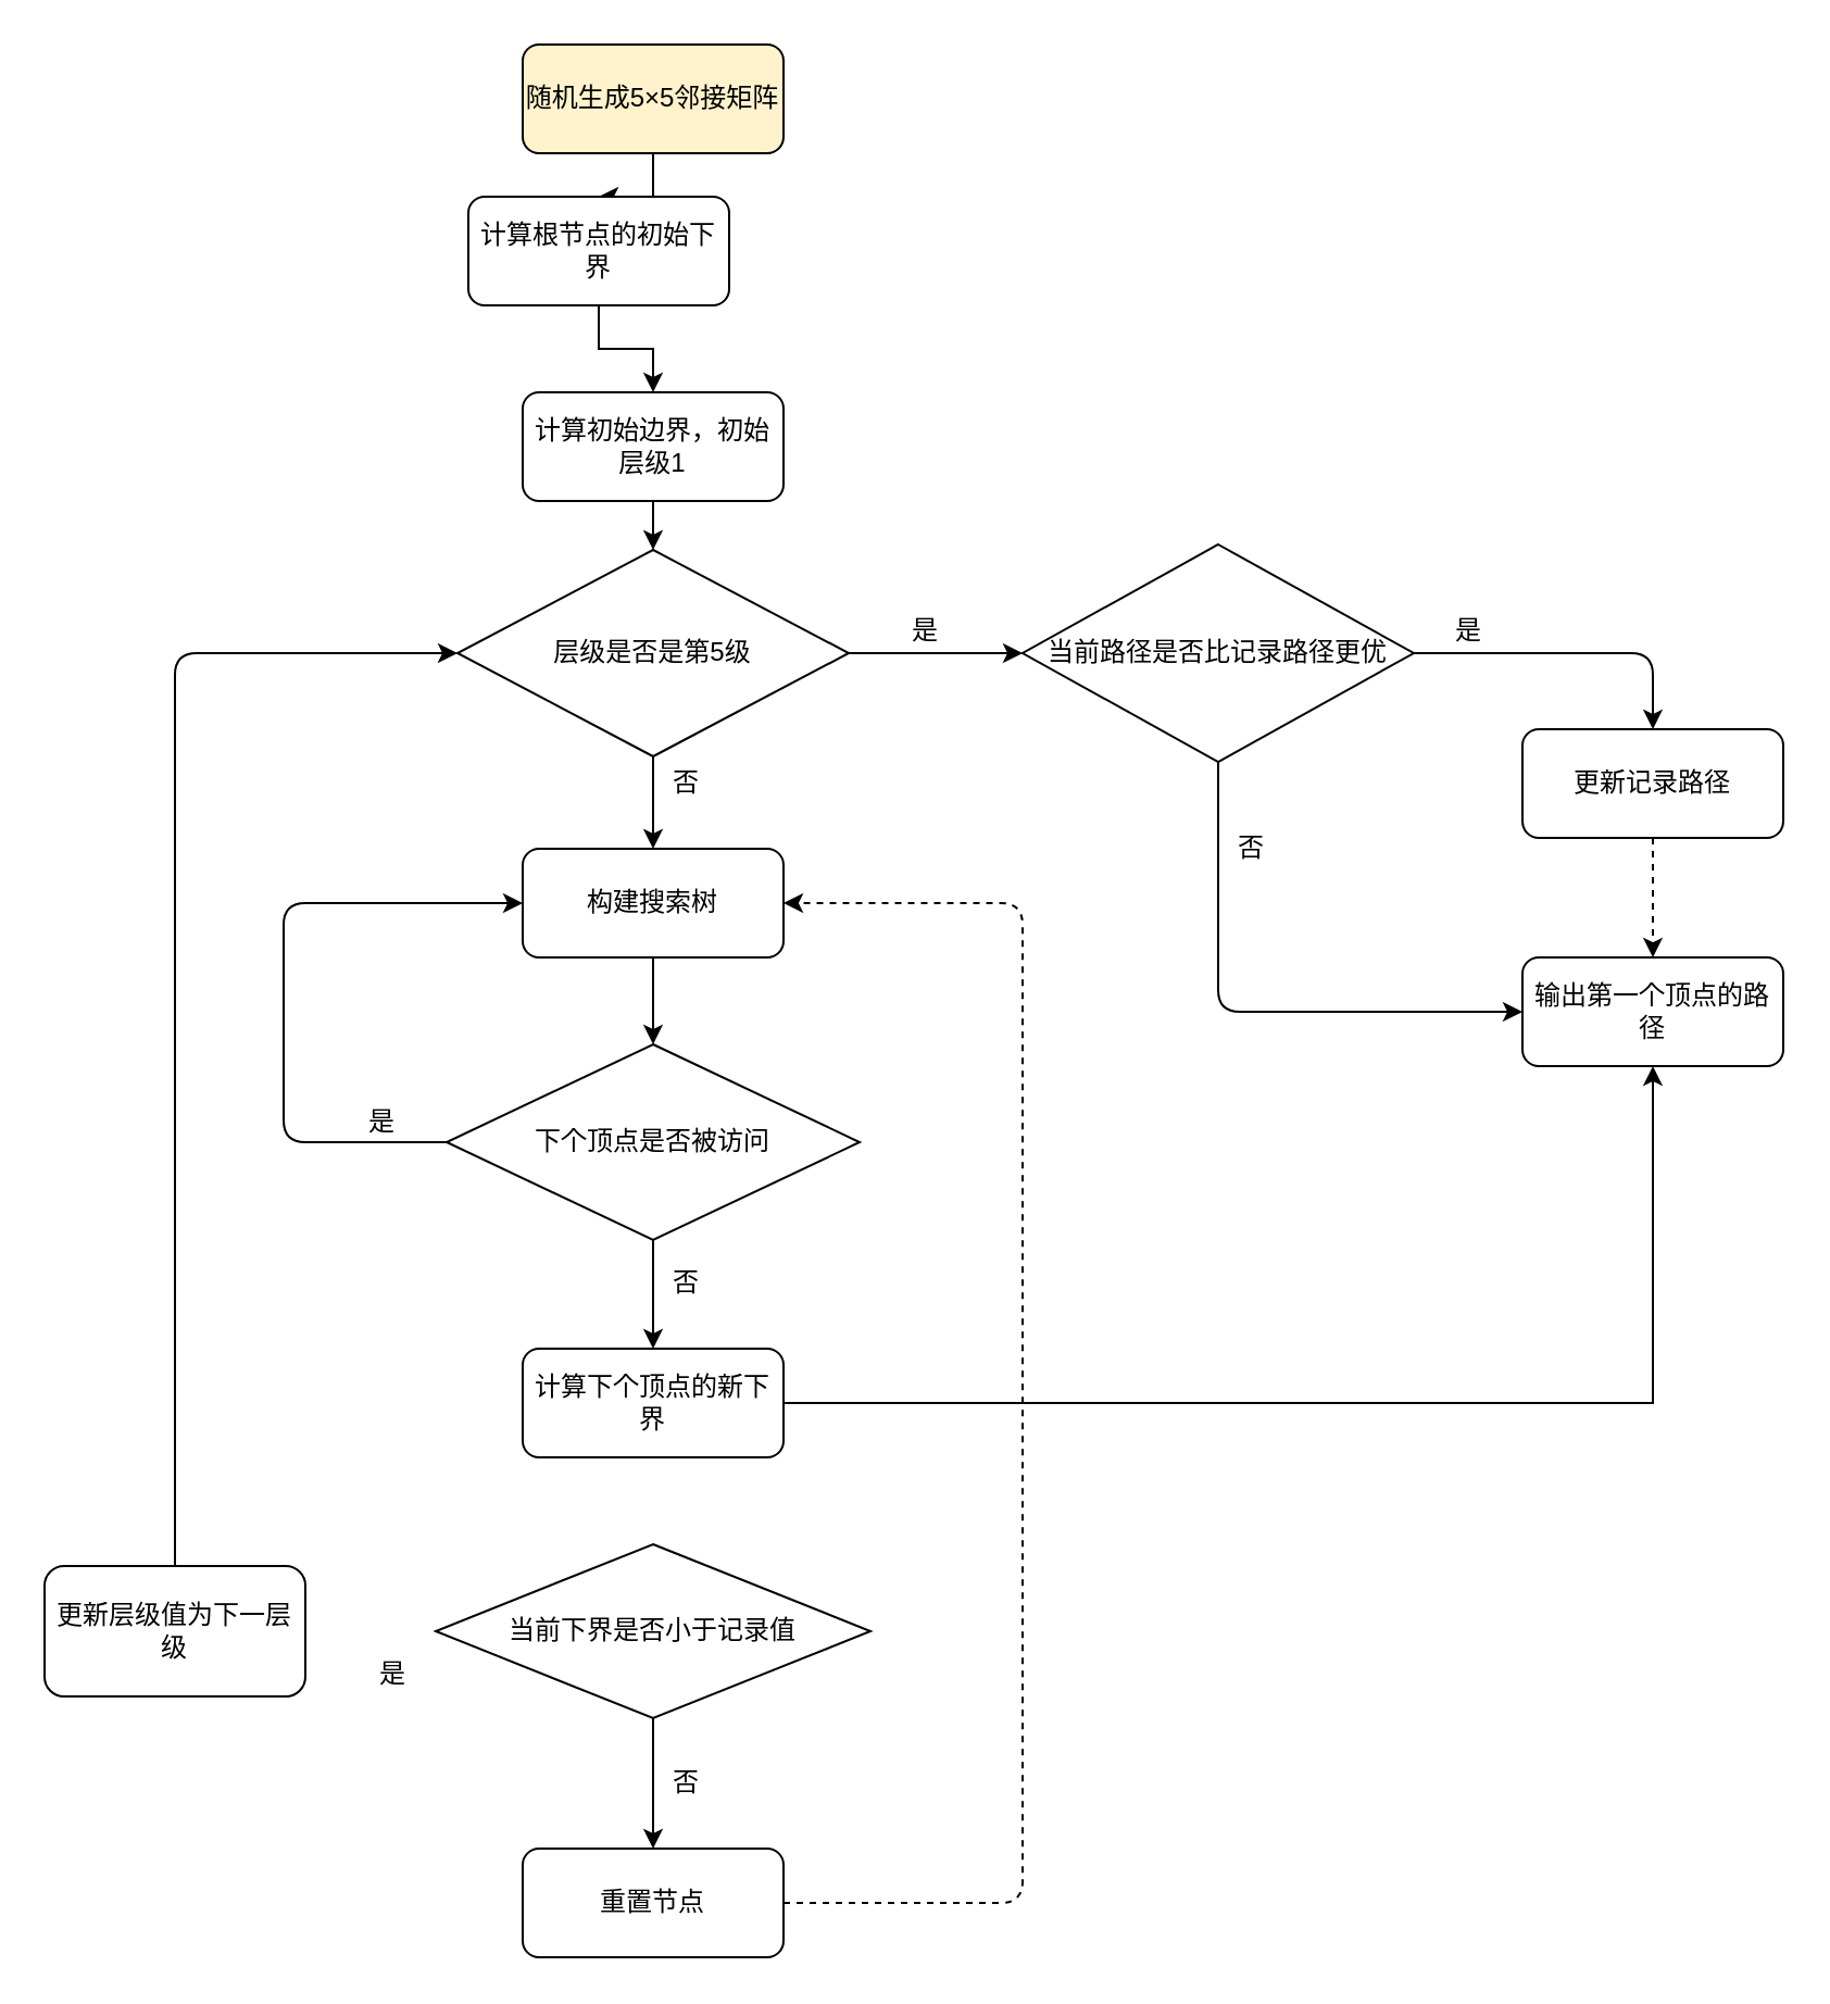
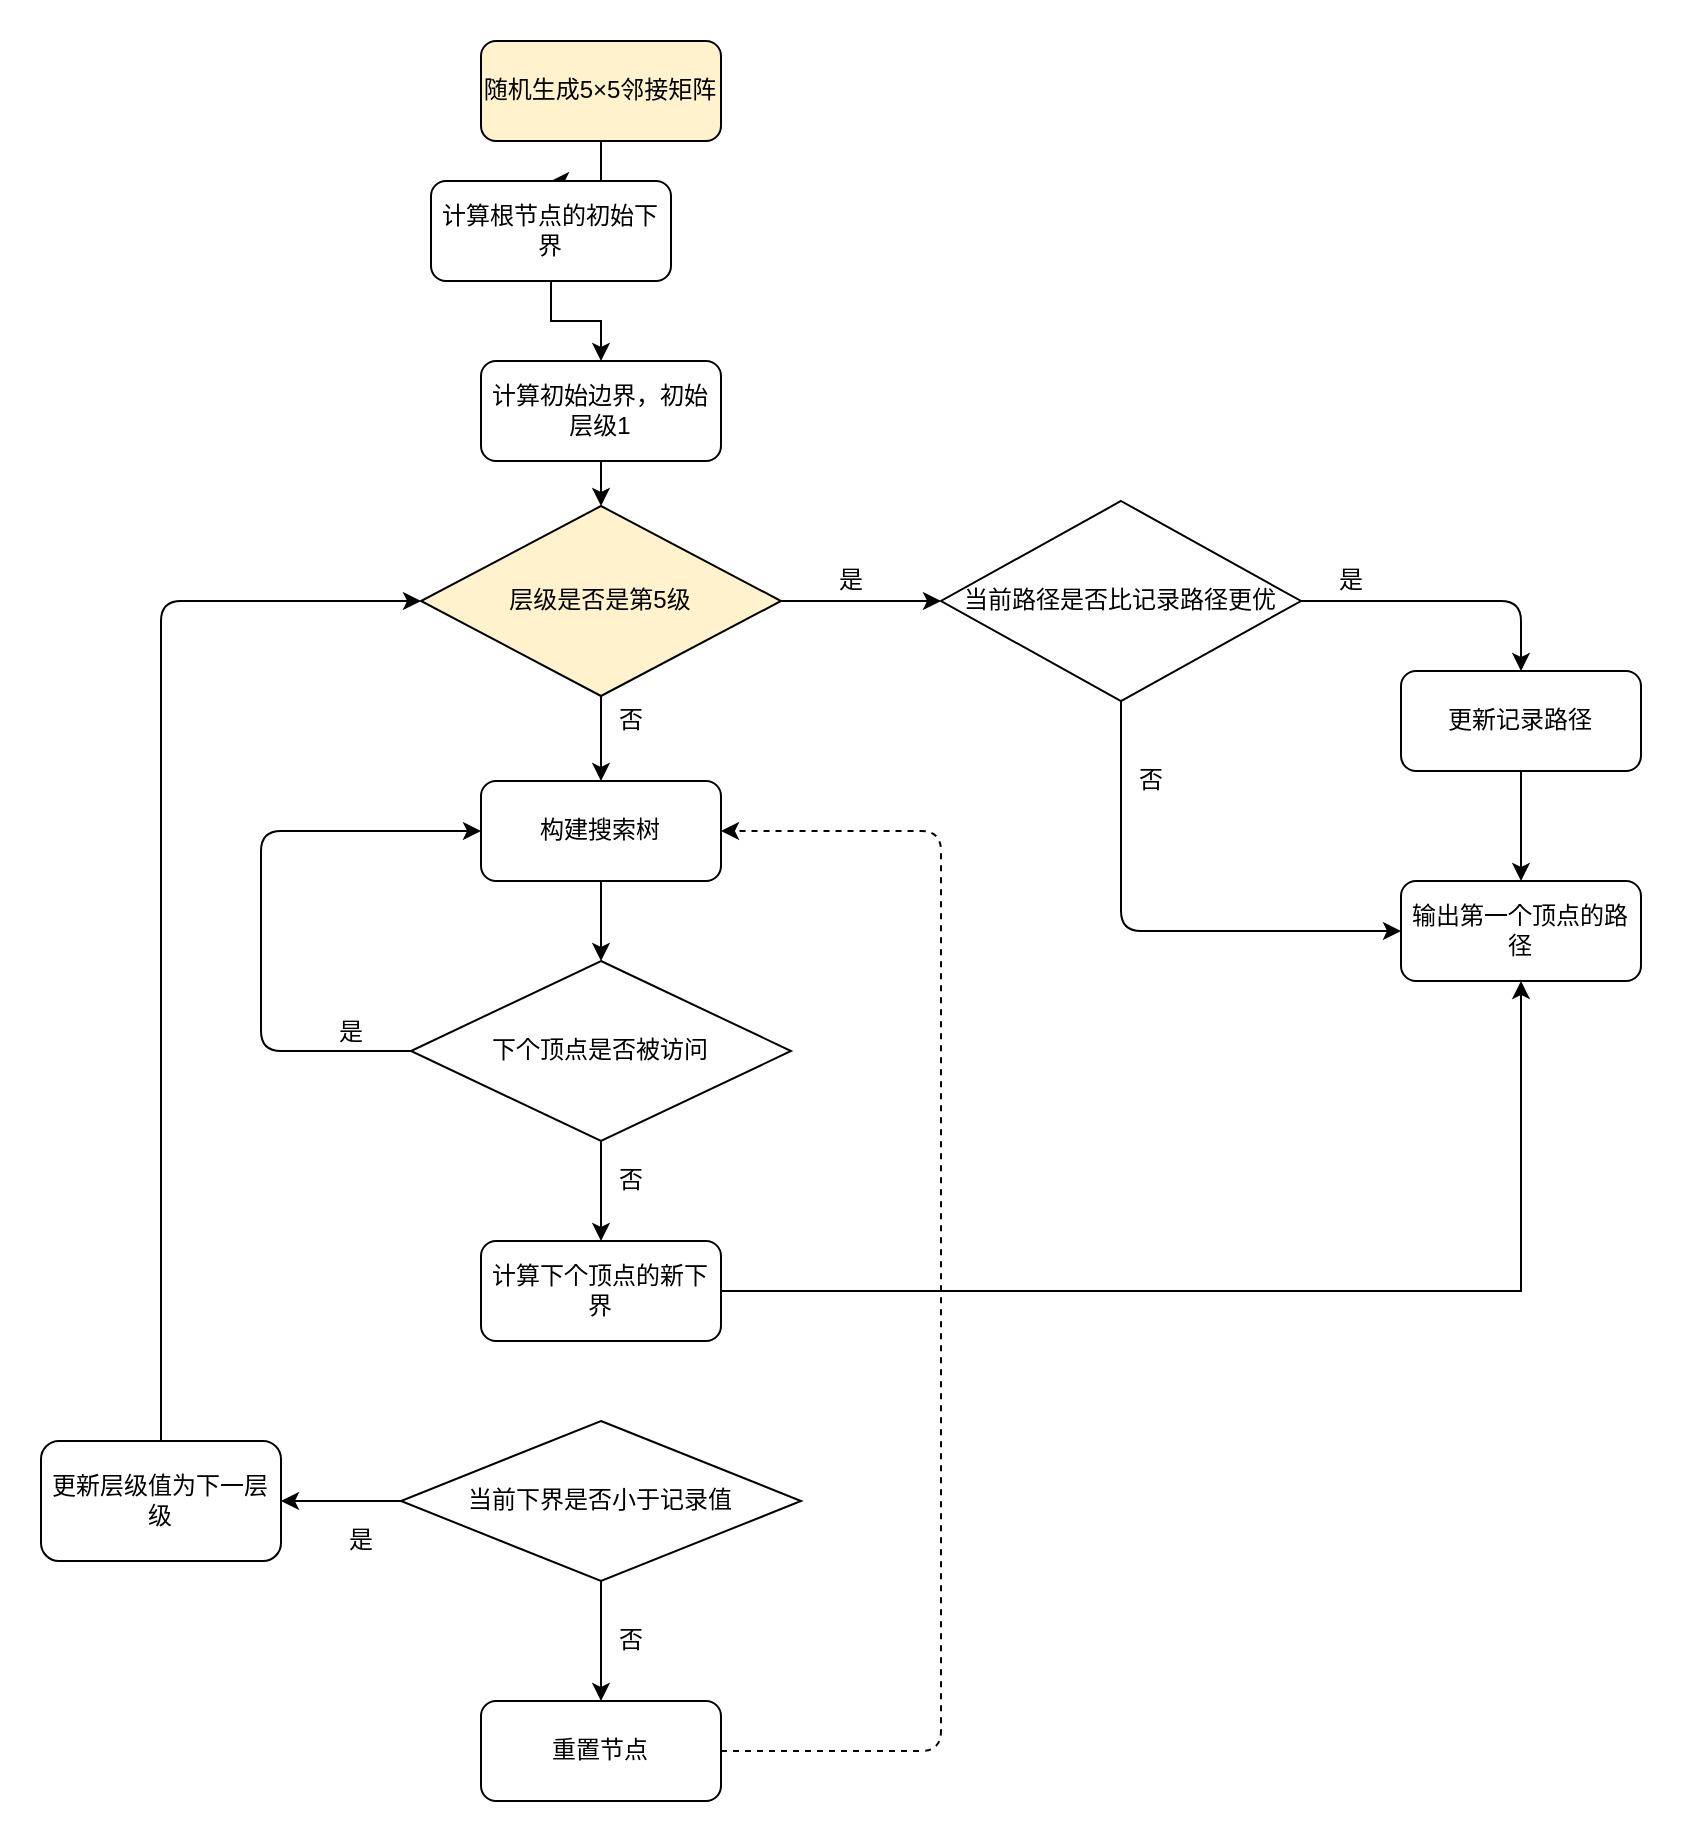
  <mxCell id="0" />
  <mxCell id="1" parent="0" />
  <mxCell id="2" value="" style="edgeStyle=orthogonalEdgeStyle;rounded=0;orthogonalLoop=1;jettySize=auto;html=1;" parent="1" source="3" target="5" edge="1"><mxGeometry relative="1" as="geometry" /></mxCell>
  <mxCell id="3" value="随机生成5×5邻接矩阵" style="rounded=1;whiteSpace=wrap;html=1;fillColor=#fff2cc;" parent="1" vertex="1"><mxGeometry x="240" y="20" width="120" height="50" as="geometry" /></mxCell>
  <mxCell id="4" value="" style="edgeStyle=orthogonalEdgeStyle;rounded=0;orthogonalLoop=1;jettySize=auto;html=1;" parent="1" source="5" target="7" edge="1"><mxGeometry relative="1" as="geometry" /></mxCell>
  <mxCell id="5" value="计算根节点的初始下界" style="rounded=1;whiteSpace=wrap;html=1;" parent="1" vertex="1"><mxGeometry x="215" y="90" width="120" height="50" as="geometry" /></mxCell>
  <mxCell id="6" value="" style="edgeStyle=orthogonalEdgeStyle;rounded=0;orthogonalLoop=1;jettySize=auto;html=1;" parent="1" source="7" target="12" edge="1"><mxGeometry relative="1" as="geometry" /></mxCell>
  <mxCell id="7" value="计算初始边界，初始层级1" style="rounded=1;whiteSpace=wrap;html=1;" parent="1" vertex="1"><mxGeometry x="240" y="180" width="120" height="50" as="geometry" /></mxCell>
  <mxCell id="8" value="" style="edgeStyle=orthogonalEdgeStyle;rounded=0;orthogonalLoop=1;jettySize=auto;html=1;" parent="1" source="9" target="22" edge="1"><mxGeometry relative="1" as="geometry" /></mxCell>
  <mxCell id="9" value="构建搜索树" style="rounded=1;whiteSpace=wrap;html=1;" parent="1" vertex="1"><mxGeometry x="240" y="390" width="120" height="50" as="geometry" /></mxCell>
  <mxCell id="10" value="" style="edgeStyle=orthogonalEdgeStyle;rounded=0;orthogonalLoop=1;jettySize=auto;html=1;" parent="1" source="12" target="9" edge="1"><mxGeometry relative="1" as="geometry" /></mxCell>
  <mxCell id="11" value="" style="edgeStyle=orthogonalEdgeStyle;rounded=0;orthogonalLoop=1;jettySize=auto;html=1;" parent="1" source="12" target="15" edge="1"><mxGeometry relative="1" as="geometry" /></mxCell>
- <mxCell id="12" value="层级是否是第5级" style="rhombus;whiteSpace=wrap;html=1;" parent="1" vertex="1"><mxGeometry x="210" y="252.5" width="180" height="95" as="geometry" /></mxCell>
+ <mxCell id="12" value="层级是否是第5级" style="rhombus;whiteSpace=wrap;html=1;fillColor=#fff2cc;" parent="1" vertex="1"><mxGeometry x="210" y="252.5" width="180" height="95" as="geometry" /></mxCell>
  <mxCell id="13" value="是" style="text;html=1;align=center;verticalAlign=middle;resizable=0;points=[];autosize=1;" parent="1" vertex="1"><mxGeometry x="410" y="280" width="30" height="20" as="geometry" /></mxCell>
  <mxCell id="14" value="否" style="text;html=1;align=center;verticalAlign=middle;resizable=0;points=[];autosize=1;" parent="1" vertex="1"><mxGeometry x="300" y="350" width="30" height="20" as="geometry" /></mxCell>
  <mxCell id="15" value="当前路径是否比记录路径更优" style="rhombus;whiteSpace=wrap;html=1;" parent="1" vertex="1"><mxGeometry x="470" y="250" width="180" height="100" as="geometry" /></mxCell>
- <mxCell id="16" value="" style="edgeStyle=orthogonalEdgeStyle;rounded=0;orthogonalLoop=1;jettySize=auto;html=1;entryX=0.5;entryY=0;entryDx=0;entryDy=0;dashed=1;" parent="1" source="17" target="19" edge="1"><mxGeometry relative="1" as="geometry"><mxPoint x="760" y="475" as="targetPoint" /></mxGeometry></mxCell>
+ <mxCell id="16" value="" style="edgeStyle=orthogonalEdgeStyle;rounded=0;orthogonalLoop=1;jettySize=auto;html=1;entryX=0.5;entryY=0;entryDx=0;entryDy=0;" parent="1" source="17" target="19" edge="1"><mxGeometry relative="1" as="geometry"><mxPoint x="760" y="475" as="targetPoint" /></mxGeometry></mxCell>
  <mxCell id="17" value="更新记录路径" style="rounded=1;whiteSpace=wrap;html=1;" parent="1" vertex="1"><mxGeometry x="700" y="335" width="120" height="50" as="geometry" /></mxCell>
  <mxCell id="18" value="是" style="text;html=1;align=center;verticalAlign=middle;resizable=0;points=[];autosize=1;" parent="1" vertex="1"><mxGeometry x="660" y="280" width="30" height="20" as="geometry" /></mxCell>
  <mxCell id="19" value="输出第一个顶点的路径" style="rounded=1;whiteSpace=wrap;html=1;" parent="1" vertex="1"><mxGeometry x="700" y="440" width="120" height="50" as="geometry" /></mxCell>
  <mxCell id="20" value="否" style="text;html=1;align=center;verticalAlign=middle;resizable=0;points=[];autosize=1;" parent="1" vertex="1"><mxGeometry x="560" y="380" width="30" height="20" as="geometry" /></mxCell>
  <mxCell id="21" value="" style="edgeStyle=orthogonalEdgeStyle;rounded=0;orthogonalLoop=1;jettySize=auto;html=1;" parent="1" source="22" target="24" edge="1"><mxGeometry relative="1" as="geometry" /></mxCell>
  <mxCell id="22" value="下个顶点是否被访问" style="rhombus;whiteSpace=wrap;html=1;" parent="1" vertex="1"><mxGeometry x="205" y="480" width="190" height="90" as="geometry" /></mxCell>
  <mxCell id="23" value="" style="edgeStyle=orthogonalEdgeStyle;rounded=0;orthogonalLoop=1;jettySize=auto;html=1;" parent="1" source="24" target="19" edge="1"><mxGeometry relative="1" as="geometry" /></mxCell>
  <mxCell id="24" value="计算下个顶点的新下界" style="rounded=1;whiteSpace=wrap;html=1;" parent="1" vertex="1"><mxGeometry x="240" y="620" width="120" height="50" as="geometry" /></mxCell>
  <mxCell id="25" value="否" style="text;html=1;align=center;verticalAlign=middle;resizable=0;points=[];autosize=1;" parent="1" vertex="1"><mxGeometry x="300" y="580" width="30" height="20" as="geometry" /></mxCell>
  <mxCell id="26" value="" style="edgeStyle=orthogonalEdgeStyle;rounded=0;orthogonalLoop=1;jettySize=auto;html=1;" parent="1" source="28" target="29" edge="1"><mxGeometry relative="1" as="geometry" /></mxCell>
+ <mxCell id="27" value="" style="edgeStyle=orthogonalEdgeStyle;rounded=0;orthogonalLoop=1;jettySize=auto;html=1;" parent="1" source="28" target="33" edge="1"><mxGeometry relative="1" as="geometry" /></mxCell>
  <mxCell id="28" value="当前下界是否小于记录值" style="rhombus;whiteSpace=wrap;html=1;" parent="1" vertex="1"><mxGeometry x="200" y="710" width="200" height="80" as="geometry" /></mxCell>
  <mxCell id="29" value="重置节点" style="rounded=1;whiteSpace=wrap;html=1;" parent="1" vertex="1"><mxGeometry x="240" y="850" width="120" height="50" as="geometry" /></mxCell>
  <mxCell id="30" value="否" style="text;html=1;align=center;verticalAlign=middle;resizable=0;points=[];autosize=1;" parent="1" vertex="1"><mxGeometry x="300" y="810" width="30" height="20" as="geometry" /></mxCell>
  <mxCell id="31" value="" style="endArrow=classic;html=1;entryX=0.5;entryY=0;entryDx=0;entryDy=0;" parent="1" target="17" edge="1"><mxGeometry width="50" height="50" relative="1" as="geometry"><mxPoint x="650" y="300" as="sourcePoint" /><mxPoint x="700" y="250" as="targetPoint" /><Array as="points"><mxPoint x="760" y="300" /></Array></mxGeometry></mxCell>
  <mxCell id="32" value="" style="endArrow=classic;html=1;entryX=0;entryY=0.5;entryDx=0;entryDy=0;" parent="1" target="19" edge="1"><mxGeometry width="50" height="50" relative="1" as="geometry"><mxPoint x="560" y="350" as="sourcePoint" /><mxPoint x="610" y="300" as="targetPoint" /><Array as="points"><mxPoint x="560" y="465" /></Array></mxGeometry></mxCell>
  <mxCell id="33" value="更新层级值为下一层级" style="rounded=1;whiteSpace=wrap;html=1;" parent="1" vertex="1"><mxGeometry x="20" y="720" width="120" height="60" as="geometry" /></mxCell>
  <mxCell id="34" value="是" style="text;html=1;align=center;verticalAlign=middle;resizable=0;points=[];autosize=1;" parent="1" vertex="1"><mxGeometry x="165" y="760" width="30" height="20" as="geometry" /></mxCell>
  <mxCell id="35" value="" style="endArrow=classic;html=1;entryX=0;entryY=0.5;entryDx=0;entryDy=0;" parent="1" target="12" edge="1"><mxGeometry width="50" height="50" relative="1" as="geometry"><mxPoint x="80" y="720" as="sourcePoint" /><mxPoint x="130" y="700" as="targetPoint" /><Array as="points"><mxPoint x="80" y="300" /></Array></mxGeometry></mxCell>
  <mxCell id="36" value="" style="endArrow=classic;html=1;exitX=1;exitY=0.5;exitDx=0;exitDy=0;entryX=1;entryY=0.5;entryDx=0;entryDy=0;dashed=1;" parent="1" source="29" target="9" edge="1"><mxGeometry width="50" height="50" relative="1" as="geometry"><mxPoint x="425" y="870" as="sourcePoint" /><mxPoint x="475" y="820" as="targetPoint" /><Array as="points"><mxPoint x="470" y="875" /><mxPoint x="470" y="415" /></Array></mxGeometry></mxCell>
  <mxCell id="37" value="" style="endArrow=classic;html=1;exitX=0;exitY=0.5;exitDx=0;exitDy=0;entryX=0;entryY=0.5;entryDx=0;entryDy=0;" parent="1" source="22" target="9" edge="1"><mxGeometry width="50" height="50" relative="1" as="geometry"><mxPoint x="150" y="510" as="sourcePoint" /><mxPoint x="200" y="460" as="targetPoint" /><Array as="points"><mxPoint x="130" y="525" /><mxPoint x="130" y="415" /></Array></mxGeometry></mxCell>
  <mxCell id="38" value="是" style="text;html=1;align=center;verticalAlign=middle;resizable=0;points=[];autosize=1;" parent="1" vertex="1"><mxGeometry x="160" y="506" width="30" height="20" as="geometry" /></mxCell>
